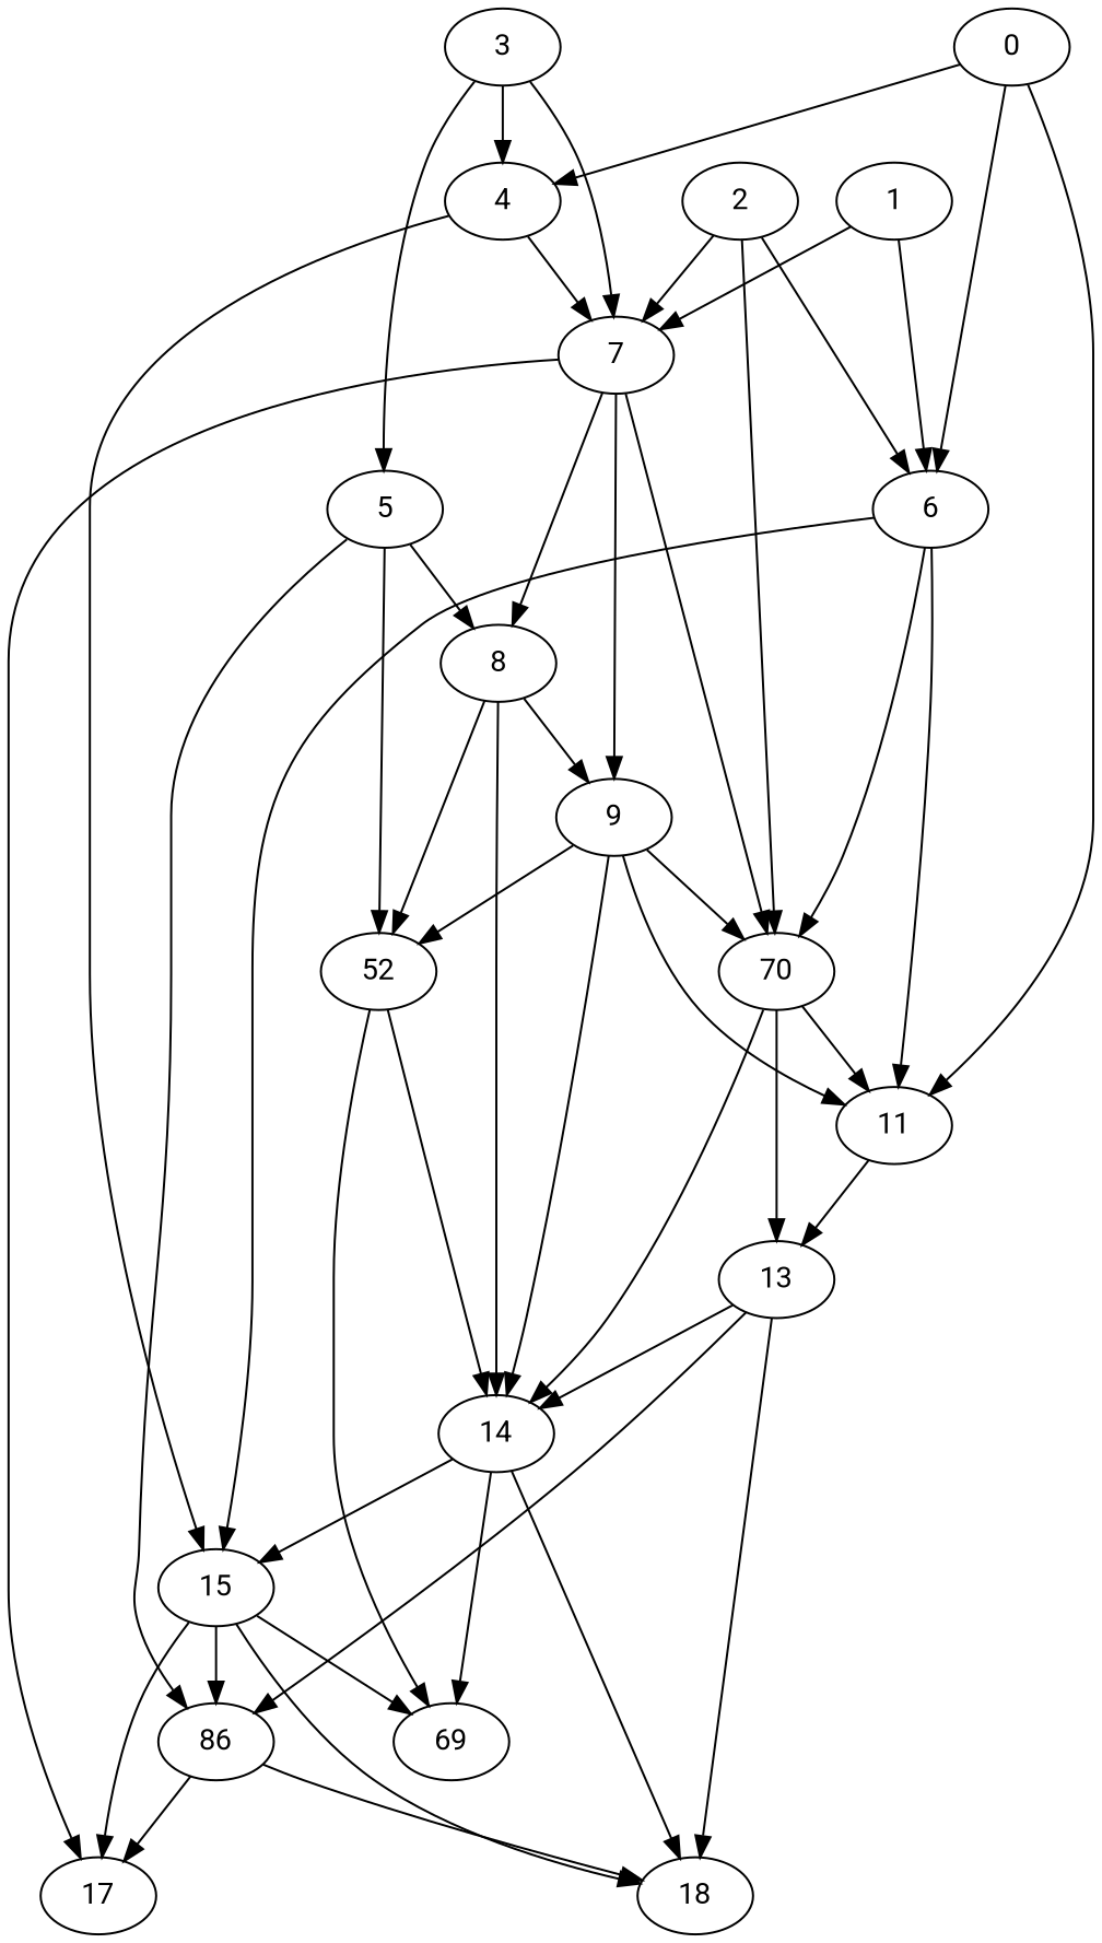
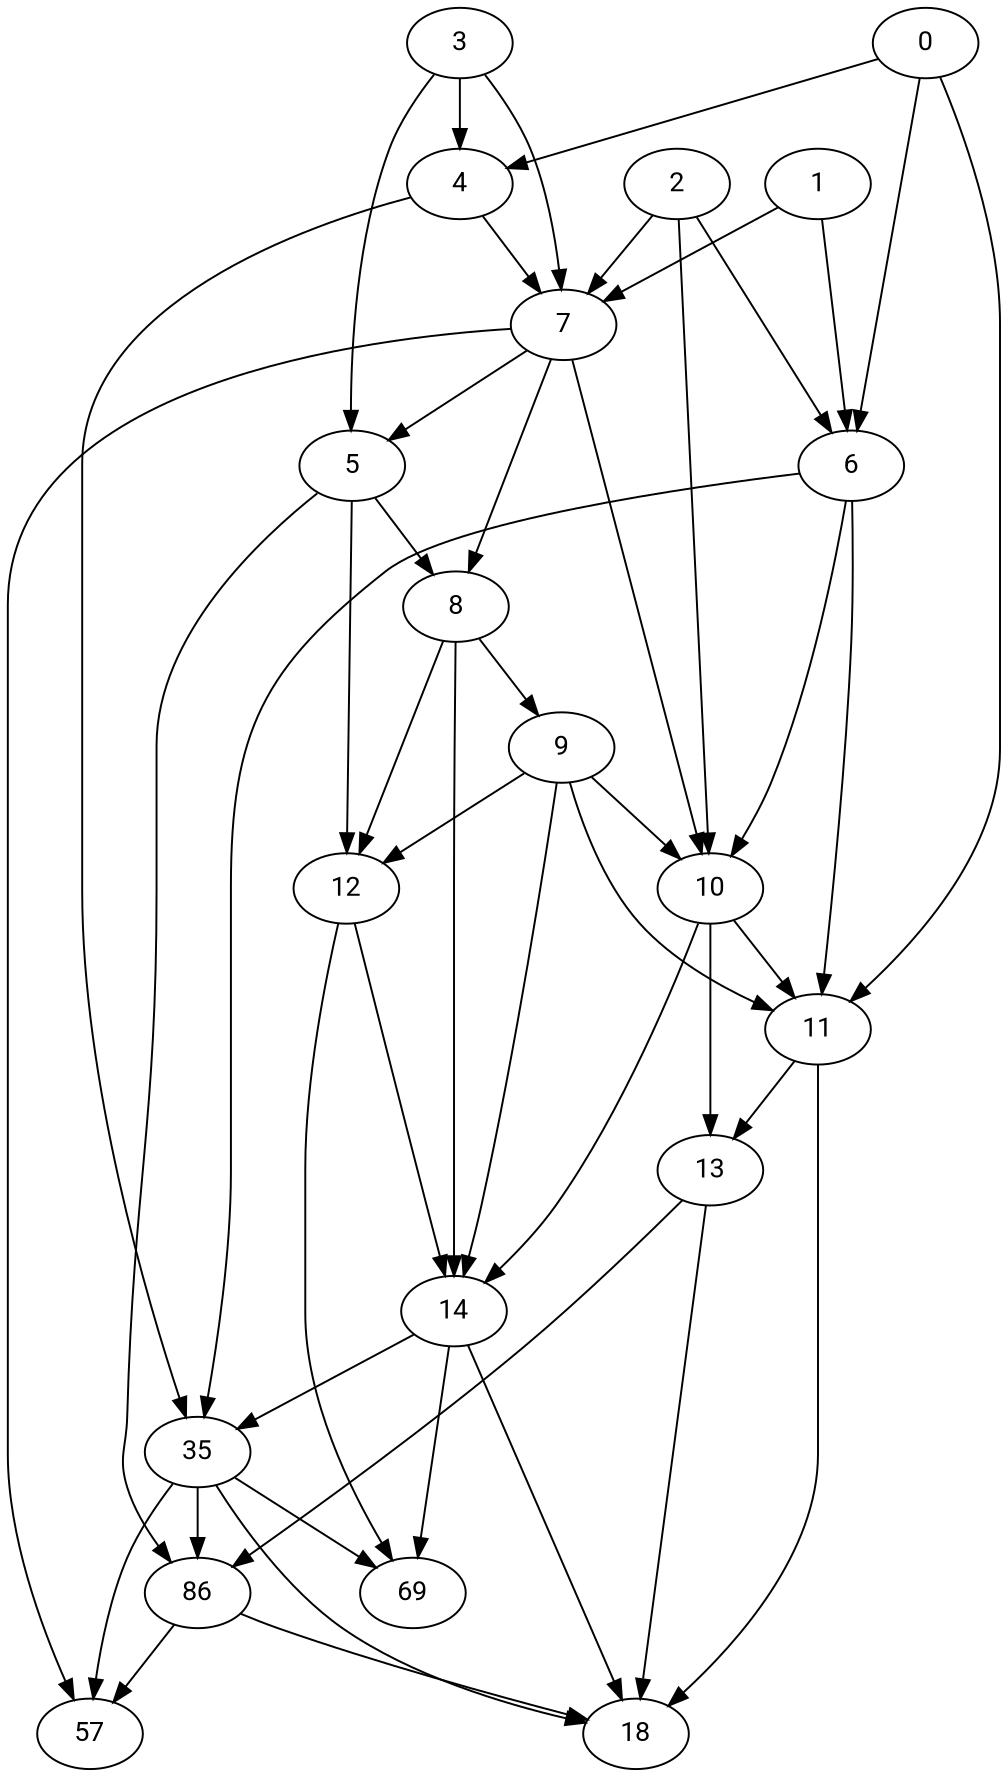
  digraph {
    fontname=Roboto
    node [Weight=5 fontname=Roboto]
    edge [Weight=9 fontname=Roboto]
    0
    4
    6
    11 [Weight=7]
    7 [Weight=7]
-   15 [Weight=7]
-   10 [label=70]
+   15 [Weight=7 label=35]
+   10
    13 [Weight=7]
    18
    1 [Weight=7]
    8
    9 [Weight=7]
-   17 [Weight=7]
+   17 [Weight=7 label=57]
    2
    14
    3 [Weight=7]
    5 [Weight=7]
-   12 [label=52]
+   12
    n19 [label=86]
    n20 [Weight=7 label=69]
    0 -> 4
    0 -> 6
    0 -> 11
    4 -> 7
    4 -> 15
    6 -> 11
    6 -> 15
    6 -> 10
    11 -> 13
+   11 -> 18
    7 -> 10
    7 -> 8
-   7 -> 9
+   7 -> 5
    7 -> 17
    15 -> 18
    15 -> 17
    15 -> n19
    15 -> n20
    10 -> 11
    10 -> 13
    10 -> 14
    13 -> 18
-   13 -> 14
    13 -> n19
    1 -> 6
    1 -> 7
    8 -> 9
    8 -> 14
    8 -> 12
    9 -> 11
    9 -> 10
    9 -> 14
    9 -> 12
    2 -> 6
    2 -> 7
    2 -> 10
    14 -> 15
    14 -> 18
    14 -> n20
    3 -> 4
    3 -> 7
    3 -> 5
    5 -> 8
    5 -> 12
    5 -> n19
    12 -> 14
    12 -> n20
    n19 -> 18
    n19 -> 17
  }
